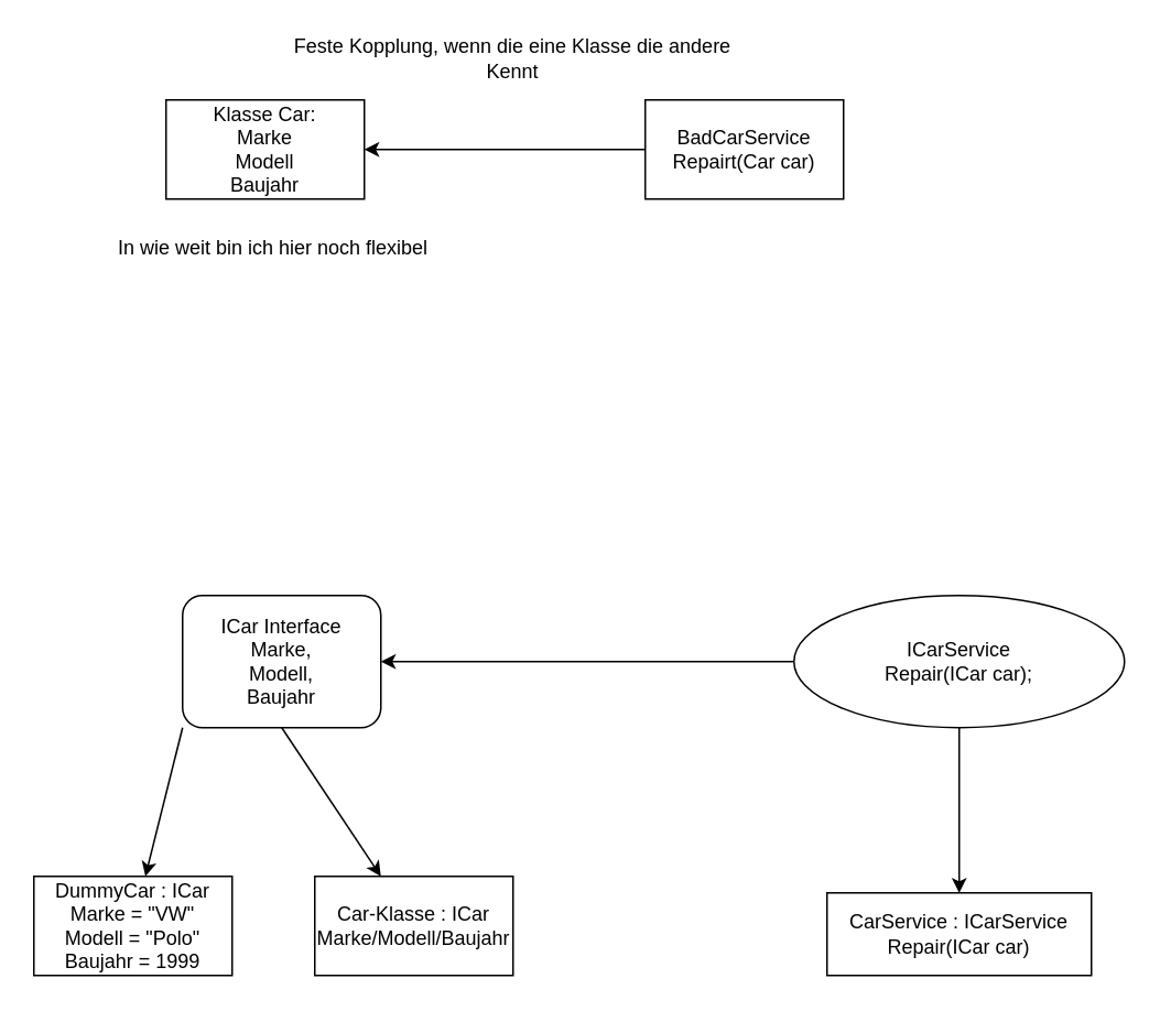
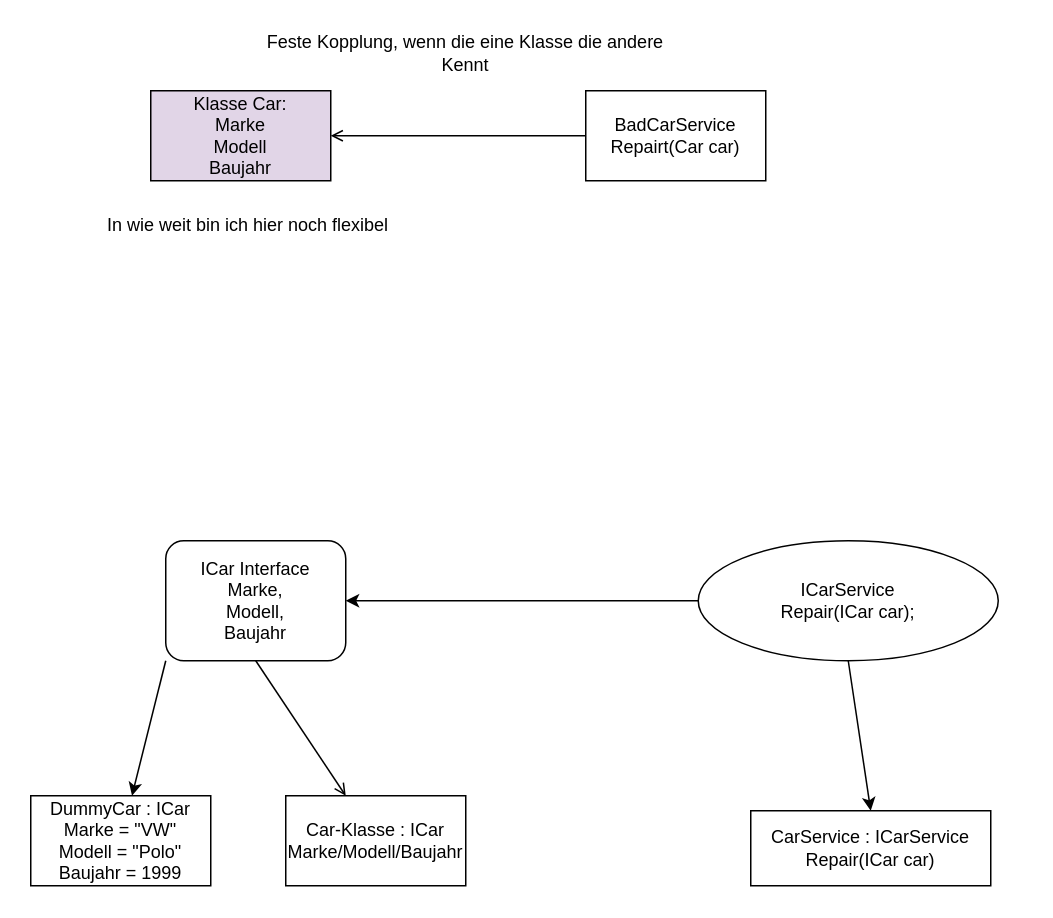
  <mxCell id="0" />
  <mxCell id="1" parent="0" />
  <mxCell id="2" value="BadCarService&lt;br&gt;Repairt(Car car)" style="rounded=0;whiteSpace=wrap;html=1;" vertex="1" parent="1"><mxGeometry x="390" y="60" width="120" height="60" as="geometry" /></mxCell>
- <mxCell id="3" value="Klasse Car:&lt;br&gt;Marke&lt;br&gt;Modell&lt;br&gt;Baujahr" style="rounded=0;whiteSpace=wrap;html=1;" vertex="1" parent="1"><mxGeometry x="100" y="60" width="120" height="60" as="geometry" /></mxCell>
- <mxCell id="4" value="" style="endArrow=classic;html=1;rounded=0;exitX=0;exitY=0.5;exitDx=0;exitDy=0;" edge="1" parent="1" source="2" target="3"><mxGeometry width="50" height="50" relative="1" as="geometry"><mxPoint x="390" y="220" as="sourcePoint" /><mxPoint x="440" y="170" as="targetPoint" /></mxGeometry></mxCell>
+ <mxCell id="3" value="Klasse Car:&lt;br&gt;Marke&lt;br&gt;Modell&lt;br&gt;Baujahr" style="rounded=0;whiteSpace=wrap;html=1;fillColor=#e1d5e7;" vertex="1" parent="1"><mxGeometry x="100" y="60" width="120" height="60" as="geometry" /></mxCell>
+ <mxCell id="4" value="" style="endArrow=open;html=1;rounded=0;exitX=0;exitY=0.5;exitDx=0;exitDy=0;" edge="1" parent="1" source="2" target="3"><mxGeometry width="50" height="50" relative="1" as="geometry"><mxPoint x="390" y="220" as="sourcePoint" /><mxPoint x="440" y="170" as="targetPoint" /></mxGeometry></mxCell>
  <mxCell id="5" value="In wie weit bin ich hier noch flexibel" style="text;html=1;strokeColor=none;fillColor=none;align=center;verticalAlign=middle;whiteSpace=wrap;rounded=0;" vertex="1" parent="1"><mxGeometry x="65" y="135" width="200" height="30" as="geometry" /></mxCell>
  <mxCell id="6" value="Feste Kopplung, wenn die eine Klasse die andere Kennt" style="text;html=1;strokeColor=none;fillColor=none;align=center;verticalAlign=middle;whiteSpace=wrap;rounded=0;" vertex="1" parent="1"><mxGeometry x="170" width="280" height="30" as="geometry" y="20" /></mxCell>
  <mxCell id="7" value="ICar Interface&lt;br&gt;Marke,&lt;br&gt;Modell,&lt;br&gt;Baujahr" style="whiteSpace=wrap;html=1;rounded=1;" vertex="1" parent="1"><mxGeometry x="110" y="360" width="120" height="80" as="geometry" /></mxCell>
- <mxCell id="8" value="" style="endArrow=classic;html=1;rounded=0;exitX=0.5;exitY=1;exitDx=0;exitDy=0;" edge="1" parent="1" source="7" target="9"><mxGeometry width="50" height="50" relative="1" as="geometry"><mxPoint x="390" y="520" as="sourcePoint" /><mxPoint x="260" y="520" as="targetPoint" /></mxGeometry></mxCell>
+ <mxCell id="8" value="" style="endArrow=open;html=1;rounded=0;exitX=0.5;exitY=1;exitDx=0;exitDy=0;" edge="1" parent="1" source="7" target="9"><mxGeometry width="50" height="50" relative="1" as="geometry"><mxPoint x="390" y="520" as="sourcePoint" /><mxPoint x="260" y="520" as="targetPoint" /></mxGeometry></mxCell>
  <mxCell id="9" value="Car-Klasse : ICar&lt;br&gt;Marke/Modell/Baujahr" style="rounded=0;whiteSpace=wrap;html=1;" vertex="1" parent="1"><mxGeometry x="190" y="530" width="120" height="60" as="geometry" /></mxCell>
- <mxCell id="10" value="ICarService&lt;br&gt;Repair(ICar car);" style="ellipse;whiteSpace=wrap;html=1;" vertex="1" parent="1"><mxGeometry x="480" y="360" width="200" height="80" as="geometry" /></mxCell>
+ <mxCell id="10" value="ICarService&lt;br&gt;Repair(ICar car);" style="ellipse;whiteSpace=wrap;html=1;" vertex="1" parent="1"><mxGeometry x="465" y="360" width="200" height="80" as="geometry" /></mxCell>
  <mxCell id="11" value="" style="endArrow=classic;html=1;rounded=0;exitX=0;exitY=0.5;exitDx=0;exitDy=0;entryX=1;entryY=0.5;entryDx=0;entryDy=0;" edge="1" parent="1" source="10" target="7"><mxGeometry width="50" height="50" relative="1" as="geometry"><mxPoint x="390" y="510" as="sourcePoint" /><mxPoint x="440" y="460" as="targetPoint" /></mxGeometry></mxCell>
  <mxCell id="12" value="CarService : ICarService&lt;br&gt;Repair(ICar car)" style="rounded=0;whiteSpace=wrap;html=1;" vertex="1" parent="1"><mxGeometry x="500" y="540" width="160" height="50" as="geometry" /></mxCell>
  <mxCell id="13" value="" style="endArrow=classic;html=1;rounded=0;exitX=0.5;exitY=1;exitDx=0;exitDy=0;entryX=0.5;entryY=0;entryDx=0;entryDy=0;" edge="1" parent="1" source="10" target="12"><mxGeometry width="50" height="50" relative="1" as="geometry"><mxPoint x="390" y="490" as="sourcePoint" /><mxPoint x="440" y="440" as="targetPoint" /></mxGeometry></mxCell>
  <mxCell id="14" value="" style="endArrow=classic;html=1;rounded=0;exitX=0;exitY=1;exitDx=0;exitDy=0;" edge="1" parent="1" source="7" target="15"><mxGeometry width="50" height="50" relative="1" as="geometry"><mxPoint x="390" y="490" as="sourcePoint" /><mxPoint x="70" y="510" as="targetPoint" /></mxGeometry></mxCell>
  <mxCell id="15" value="DummyCar : ICar&lt;br&gt;Marke = &quot;VW&quot;&lt;br&gt;Modell = &quot;Polo&quot;&lt;br&gt;Baujahr = 1999" style="rounded=0;whiteSpace=wrap;html=1;" vertex="1" parent="1"><mxGeometry x="20" y="530" width="120" height="60" as="geometry" /></mxCell>
